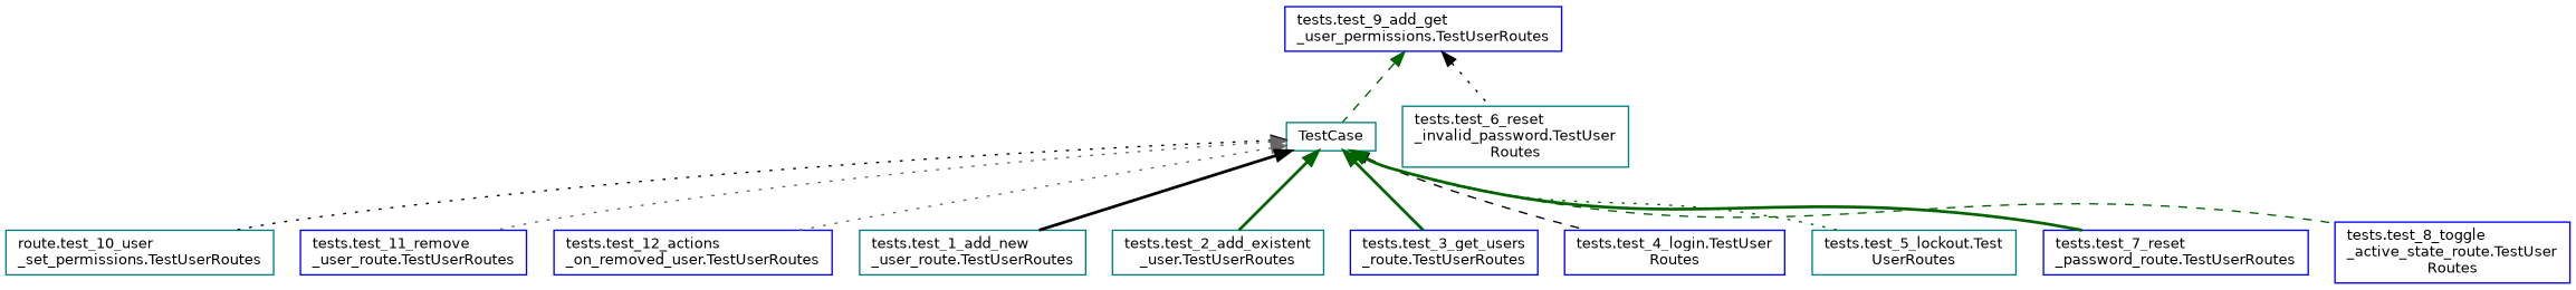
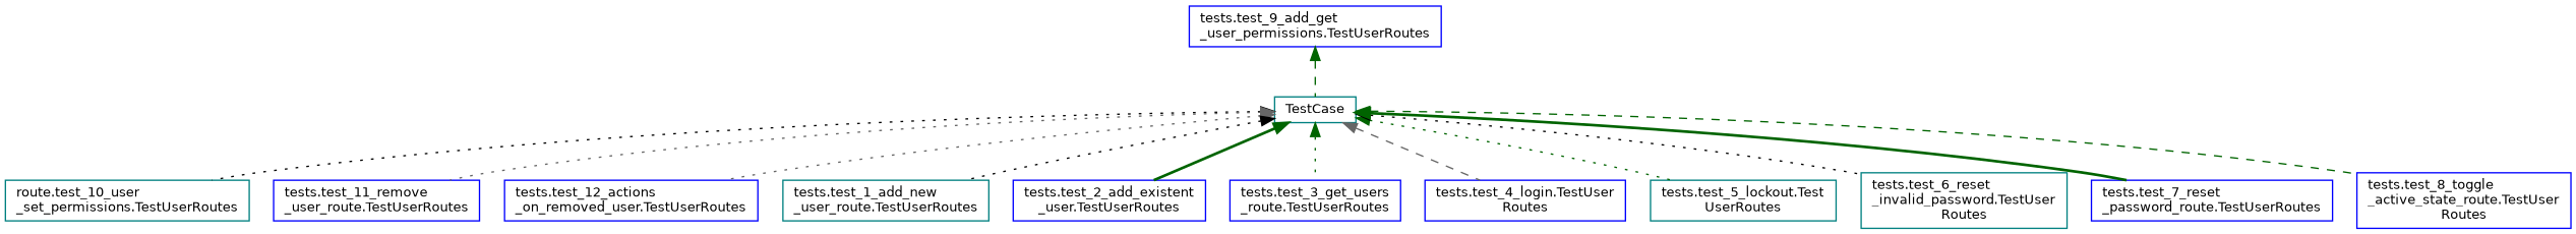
  digraph {
    rankdir=TB
    node [color=blue fillcolor=white fontname=Helvetica fontsize=10 shape=record style=filled]
    edge [color=darkgreen dir=back fontname=Helvetica fontsize=10 labelfontname=Helvetica labelfontsize=10 style=dotted]
    n1 [color=teal height=0.2 label=TestCase width=0.4]
    n2 [color=teal height=0.2 label="route.test_10_user\l_set_permissions.TestUserRoutes" width=0.4]
    n3 [height=0.2 label="tests.test_11_remove\l_user_route.TestUserRoutes" width=0.4]
    n4 [height=0.2 label="tests.test_12_actions\l_on_removed_user.TestUserRoutes" width=0.4]
    n5 [color=teal height=0.2 label="tests.test_1_add_new\l_user_route.TestUserRoutes" width=0.4]
-   n6 [color=teal height=0.2 label="tests.test_2_add_existent\l_user.TestUserRoutes" width=0.4]
+   n6 [height=0.2 label="tests.test_2_add_existent\l_user.TestUserRoutes" width=0.4]
    n7 [height=0.2 label="tests.test_3_get_users\l_route.TestUserRoutes" width=0.4]
    n8 [height=0.2 label="tests.test_4_login.TestUser\lRoutes" width=0.4]
    n9 [color=teal height=0.2 label="tests.test_5_lockout.Test\lUserRoutes" width=0.4]
    n10 [color=teal height=0.2 label="tests.test_6_reset\l_invalid_password.TestUser\lRoutes" width=0.4]
    n11 [height=0.2 label="tests.test_7_reset\l_password_route.TestUserRoutes" width=0.4]
    n12 [height=0.2 label="tests.test_8_toggle\l_active_state_route.TestUser\lRoutes" width=0.4]
    n13 [height=0.2 label="tests.test_9_add_get\l_user_permissions.TestUserRoutes" width=0.4]
    n1 -> n2 [color=black]
    n1 -> n3 [color=gray40]
    n1 -> n4 [color=gray40]
-   n1 -> n5 [color=black style=bold]
+   n1 -> n5 [color=black]
    n1 -> n6 [style=bold]
-   n1 -> n7 [style=bold]
-   n1 -> n8 [color=black style=dashed]
+   n1 -> n7
+   n1 -> n8 [color=gray40 style=dashed]
    n1 -> n9
-   n13 -> n10 [color=black]
+   n1 -> n10 [color=black]
    n1 -> n11 [style=bold]
    n1 -> n12 [style=dashed]
    n13 -> n1 [style=dashed]
  }
